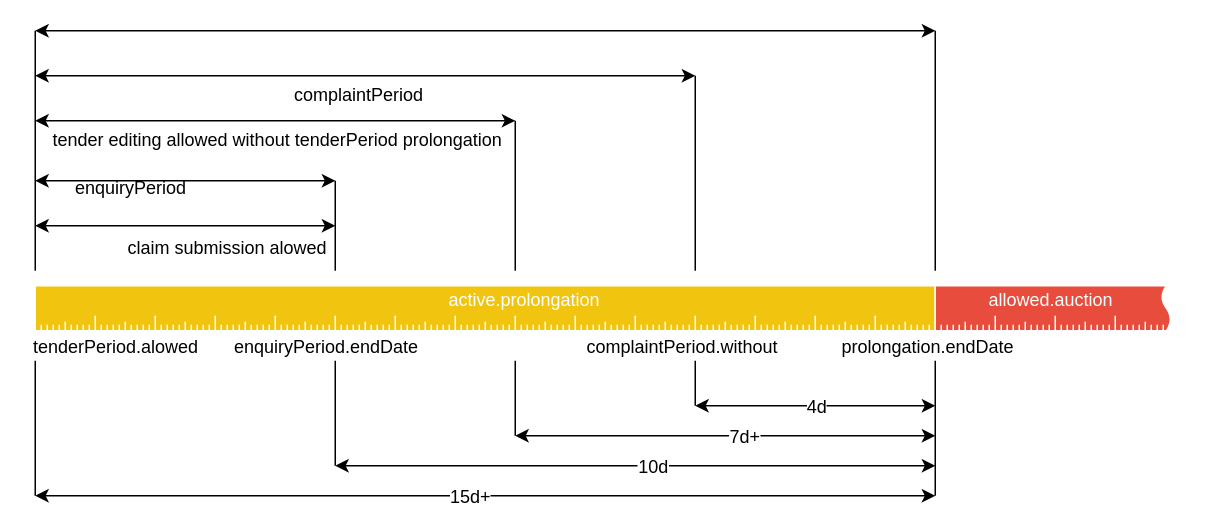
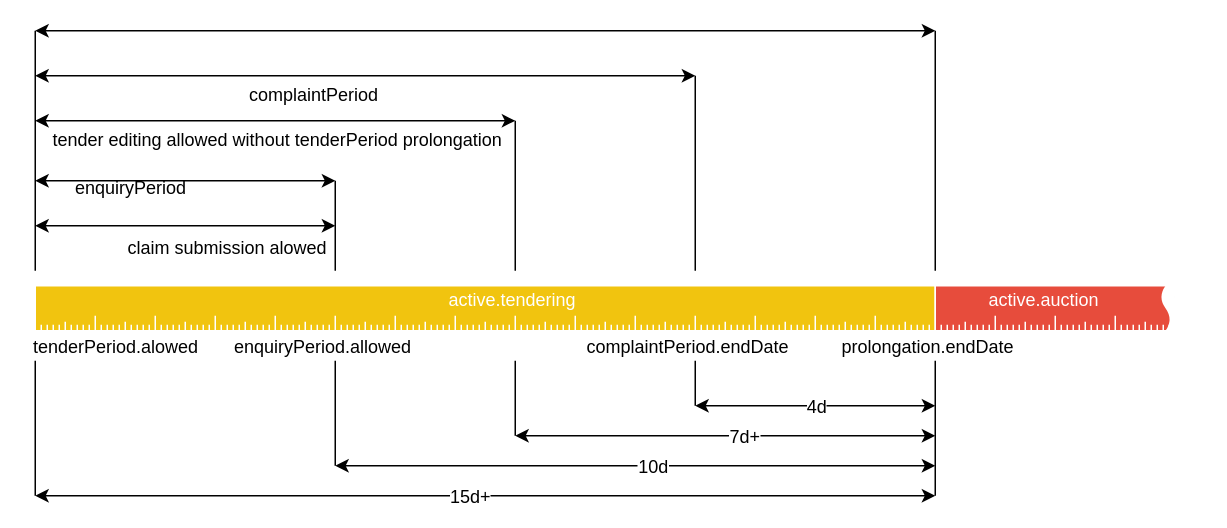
  <mxCell id="0" />
  <mxCell id="1" parent="0" />
- <mxCell id="2" value="active.prolongation" style="strokeWidth=1;shadow=0;dashed=0;align=left;shape=mxgraph.mockup.misc.ruler2;dx=40;rulerOrient=down;unitSize=10;fillColor=#f1c40f;spacingLeft=36;align=left;verticalAlign=middle;spacingBottom=10;spacingTop=0;spacingRight=0;spacing=240;strokeColor=#FFFFFF;gradientColor=none;labelPosition=center;verticalLabelPosition=middle;textDirection=ltr;html=1;fontColor=#FFFFFF;fontStyle=0" parent="1" vertex="1"><mxGeometry x="23" y="190" width="600" height="30" as="geometry" /></mxCell>
- <mxCell id="3" value="allowed.auction" style="strokeWidth=1;shadow=0;dashed=0;align=left;html=1;shape=mxgraph.mockup.misc.ruler2;dx=40;rulerOrient=down;unitSize=10;fillColor=#e74c3c;spacingLeft=36;align=left;verticalAlign=middle;spacingBottom=10;spacingTop=0;spacingRight=0;spacing=0;strokeColor=#FFFFFF;gradientColor=none;fontColor=#FFFFFF;" parent="1" vertex="1"><mxGeometry x="623" y="190" width="160" height="30" as="geometry" /></mxCell>
+ <mxCell id="2" value="active.tendering" style="strokeWidth=1;shadow=0;dashed=0;align=left;shape=mxgraph.mockup.misc.ruler2;dx=40;rulerOrient=down;unitSize=10;fillColor=#f1c40f;spacingLeft=36;align=left;verticalAlign=middle;spacingBottom=10;spacingTop=0;spacingRight=0;spacing=240;strokeColor=#FFFFFF;gradientColor=none;labelPosition=center;verticalLabelPosition=middle;textDirection=ltr;html=1;fontColor=#FFFFFF;fontStyle=0" parent="1" vertex="1"><mxGeometry x="23" y="190" width="600" height="30" as="geometry" /></mxCell>
+ <mxCell id="3" value="active.auction" style="strokeWidth=1;shadow=0;dashed=0;align=left;html=1;shape=mxgraph.mockup.misc.ruler2;dx=40;rulerOrient=down;unitSize=10;fillColor=#e74c3c;spacingLeft=36;align=left;verticalAlign=middle;spacingBottom=10;spacingTop=0;spacingRight=0;spacing=0;strokeColor=#FFFFFF;gradientColor=none;fontColor=#FFFFFF;" parent="1" vertex="1"><mxGeometry x="623" y="190" width="160" height="30" as="geometry" /></mxCell>
  <mxCell id="4" value="" style="endArrow=none;html=1;" parent="1" edge="1"><mxGeometry width="50" height="50" relative="1" as="geometry"><mxPoint x="623" y="330" as="sourcePoint" /><mxPoint x="623" y="240" as="targetPoint" /><Array as="points"><mxPoint x="623" y="290" /></Array></mxGeometry></mxCell>
  <mxCell id="5" value="" style="endArrow=classic;startArrow=classic;html=1;" parent="1" edge="1"><mxGeometry width="50" height="50" relative="1" as="geometry"><mxPoint x="463" y="270" as="sourcePoint" /><mxPoint x="623" y="270" as="targetPoint" /></mxGeometry></mxCell>
  <mxCell id="6" value="4d" style="text;html=1;resizable=0;points=[];align=center;verticalAlign=middle;labelBackgroundColor=#ffffff;" parent="5" vertex="1" connectable="0"><mxGeometry x="0.222" y="-1" relative="1" as="geometry"><mxPoint x="-17.5" y="-1" as="offset" /></mxGeometry></mxCell>
  <mxCell id="7" value="&lt;font style=&quot;font-size: 12px&quot;&gt;tenderPeriod.alowed&lt;/font&gt;" style="text;html=1;resizable=0;points=[];autosize=1;align=left;verticalAlign=top;spacingTop=-4;" parent="1" vertex="1"><mxGeometry x="20" y="221" width="140" height="20" as="geometry" /></mxCell>
- <mxCell id="8" value="&lt;font style=&quot;font-size: 12px&quot;&gt;complaintPeriod.without&lt;/font&gt;" style="text;html=1;resizable=0;points=[];autosize=1;align=left;verticalAlign=top;spacingTop=-4;" parent="1" vertex="1"><mxGeometry x="389" y="221" width="150" height="20" as="geometry" /></mxCell>
- <mxCell id="9" value="&lt;font style=&quot;font-size: 12px&quot;&gt;enquiryPeriod.endDate&lt;/font&gt;" style="text;html=1;resizable=0;points=[];autosize=1;align=left;verticalAlign=top;spacingTop=-4;" parent="1" vertex="1"><mxGeometry x="154" y="221" width="140" height="20" as="geometry" /></mxCell>
+ <mxCell id="8" value="&lt;font style=&quot;font-size: 12px&quot;&gt;complaintPeriod.endDate&lt;/font&gt;" style="text;html=1;resizable=0;points=[];autosize=1;align=left;verticalAlign=top;spacingTop=-4;" parent="1" vertex="1"><mxGeometry x="389" y="221" width="150" height="20" as="geometry" /></mxCell>
+ <mxCell id="9" value="&lt;font style=&quot;font-size: 12px&quot;&gt;enquiryPeriod.allowed&lt;/font&gt;" style="text;html=1;resizable=0;points=[];autosize=1;align=left;verticalAlign=top;spacingTop=-4;" parent="1" vertex="1"><mxGeometry x="154" y="221" width="140" height="20" as="geometry" /></mxCell>
  <mxCell id="10" value="&lt;font style=&quot;font-size: 12px&quot;&gt;prolongation.endDate&lt;/font&gt;" style="text;html=1;resizable=0;points=[];autosize=1;align=left;verticalAlign=top;spacingTop=-4;" parent="1" vertex="1"><mxGeometry x="559" y="221" width="130" height="20" as="geometry" /></mxCell>
  <mxCell id="11" value="" style="endArrow=none;html=1;" parent="1" edge="1"><mxGeometry width="50" height="50" relative="1" as="geometry"><mxPoint x="23" y="330" as="sourcePoint" /><mxPoint x="23" y="240" as="targetPoint" /><Array as="points"><mxPoint x="23" y="290" /></Array></mxGeometry></mxCell>
  <mxCell id="12" value="" style="endArrow=none;html=1;" parent="1" edge="1"><mxGeometry width="50" height="50" relative="1" as="geometry"><mxPoint x="463" y="270" as="sourcePoint" /><mxPoint x="463" y="240" as="targetPoint" /><Array as="points" /></mxGeometry></mxCell>
  <mxCell id="13" value="" style="endArrow=none;html=1;" parent="1" edge="1"><mxGeometry width="50" height="50" relative="1" as="geometry"><mxPoint x="343" y="290" as="sourcePoint" /><mxPoint x="343" y="240" as="targetPoint" /><Array as="points"><mxPoint x="343" y="290" /></Array></mxGeometry></mxCell>
  <mxCell id="14" value="" style="endArrow=none;html=1;" parent="1" edge="1"><mxGeometry width="50" height="50" relative="1" as="geometry"><mxPoint x="223" y="310" as="sourcePoint" /><mxPoint x="223" y="240" as="targetPoint" /><Array as="points"><mxPoint x="223" y="290" /></Array></mxGeometry></mxCell>
  <mxCell id="15" value="" style="endArrow=classic;startArrow=classic;html=1;" parent="1" edge="1"><mxGeometry width="50" height="50" relative="1" as="geometry"><mxPoint x="343" y="290" as="sourcePoint" /><mxPoint x="623" y="290" as="targetPoint" /></mxGeometry></mxCell>
  <mxCell id="16" value="7d+" style="text;html=1;resizable=0;points=[];align=center;verticalAlign=middle;labelBackgroundColor=#ffffff;" parent="15" vertex="1" connectable="0"><mxGeometry x="0.222" y="-1" relative="1" as="geometry"><mxPoint x="-18.5" y="-1" as="offset" /></mxGeometry></mxCell>
  <mxCell id="17" value="" style="endArrow=classic;startArrow=classic;html=1;" parent="1" edge="1"><mxGeometry width="50" height="50" relative="1" as="geometry"><mxPoint x="223" y="310" as="sourcePoint" /><mxPoint x="623" y="310" as="targetPoint" /></mxGeometry></mxCell>
  <mxCell id="18" value="10d" style="text;html=1;resizable=0;points=[];align=center;verticalAlign=middle;labelBackgroundColor=#ffffff;" parent="17" vertex="1" connectable="0"><mxGeometry x="0.222" y="-1" relative="1" as="geometry"><mxPoint x="-32.5" y="-1" as="offset" /></mxGeometry></mxCell>
  <mxCell id="19" value="" style="endArrow=classic;startArrow=classic;html=1;" parent="1" edge="1"><mxGeometry width="50" height="50" relative="1" as="geometry"><mxPoint x="23" y="330" as="sourcePoint" /><mxPoint x="623" y="330" as="targetPoint" /></mxGeometry></mxCell>
  <mxCell id="20" value="15d+" style="text;html=1;resizable=0;points=[];align=center;verticalAlign=middle;labelBackgroundColor=#ffffff;" parent="19" vertex="1" connectable="0"><mxGeometry x="0.222" y="-1" relative="1" as="geometry"><mxPoint x="-77.5" y="-1" as="offset" /></mxGeometry></mxCell>
  <mxCell id="21" value="" style="endArrow=none;html=1;" parent="1" edge="1"><mxGeometry width="50" height="50" relative="1" as="geometry"><mxPoint x="23" y="180" as="sourcePoint" /><mxPoint x="23" y="20" as="targetPoint" /><Array as="points"><mxPoint x="23" y="140" /></Array></mxGeometry></mxCell>
  <mxCell id="22" value="" style="endArrow=none;html=1;" parent="1" edge="1"><mxGeometry width="50" height="50" relative="1" as="geometry"><mxPoint x="623" y="180" as="sourcePoint" /><mxPoint x="623" y="20" as="targetPoint" /><Array as="points"><mxPoint x="623" y="130" /></Array></mxGeometry></mxCell>
  <mxCell id="23" value="" style="endArrow=none;html=1;" parent="1" edge="1"><mxGeometry width="50" height="50" relative="1" as="geometry"><mxPoint x="463" y="180" as="sourcePoint" /><mxPoint x="463" y="50" as="targetPoint" /><Array as="points"><mxPoint x="463" y="150" /></Array></mxGeometry></mxCell>
  <mxCell id="24" value="" style="endArrow=classic;startArrow=classic;html=1;" parent="1" edge="1"><mxGeometry width="50" height="50" relative="1" as="geometry"><mxPoint x="23" y="20" as="sourcePoint" /><mxPoint x="623" y="20" as="targetPoint" /></mxGeometry></mxCell>
  <mxCell id="25" value="" style="endArrow=none;html=1;" parent="1" edge="1"><mxGeometry width="50" height="50" relative="1" as="geometry"><mxPoint x="223" y="180" as="sourcePoint" /><mxPoint x="223" y="120" as="targetPoint" /><Array as="points" /></mxGeometry></mxCell>
  <mxCell id="26" value="" style="endArrow=classic;startArrow=classic;html=1;" parent="1" edge="1"><mxGeometry width="50" height="50" relative="1" as="geometry"><mxPoint x="23" y="120" as="sourcePoint" /><mxPoint x="223" y="120" as="targetPoint" /></mxGeometry></mxCell>
  <mxCell id="27" value="enquiryPeriod" style="text;html=1;resizable=0;points=[];autosize=1;align=left;verticalAlign=top;spacingTop=-4;" parent="1" vertex="1"><mxGeometry x="48" y="115" width="90" height="20" as="geometry" /></mxCell>
  <mxCell id="28" value="claim submission alowed" style="text;html=1;resizable=0;points=[];autosize=1;align=left;verticalAlign=top;spacingTop=-4;" parent="1" vertex="1"><mxGeometry x="83" y="155" width="150" height="20" as="geometry" /></mxCell>
  <mxCell id="29" value="" style="endArrow=none;html=1;" parent="1" edge="1"><mxGeometry width="50" height="50" relative="1" as="geometry"><mxPoint x="343" y="180" as="sourcePoint" /><mxPoint x="343" y="80" as="targetPoint" /><Array as="points"><mxPoint x="343" y="180" /></Array></mxGeometry></mxCell>
  <mxCell id="30" value="" style="endArrow=classic;startArrow=classic;html=1;" parent="1" edge="1"><mxGeometry width="50" height="50" relative="1" as="geometry"><mxPoint x="23" y="80" as="sourcePoint" /><mxPoint x="343" y="80" as="targetPoint" /></mxGeometry></mxCell>
  <mxCell id="31" value="tender editing allowed without tenderPeriod prolongation" style="text;html=1;resizable=0;points=[];autosize=1;align=left;verticalAlign=top;spacingTop=-4;" parent="1" vertex="1"><mxGeometry x="33" y="82.5" width="310" height="20" as="geometry" /></mxCell>
  <mxCell id="32" value="" style="endArrow=classic;startArrow=classic;html=1;" parent="1" edge="1"><mxGeometry width="50" height="50" relative="1" as="geometry"><mxPoint x="23" y="50" as="sourcePoint" /><mxPoint x="463" y="50" as="targetPoint" /></mxGeometry></mxCell>
- <mxCell id="33" value="complaintPeriod" style="text;html=1;resizable=0;points=[];autosize=1;align=left;verticalAlign=top;spacingTop=-4;" parent="1" vertex="1"><mxGeometry x="194" y="53" width="100" height="20" as="geometry" /></mxCell>
+ <mxCell id="33" value="complaintPeriod" style="text;html=1;resizable=0;points=[];autosize=1;align=left;verticalAlign=top;spacingTop=-4;" parent="1" vertex="1"><mxGeometry x="164" y="53" width="100" height="20" as="geometry" /></mxCell>
  <mxCell id="34" value="" style="endArrow=classic;startArrow=classic;html=1;" parent="1" edge="1"><mxGeometry width="50" height="50" relative="1" as="geometry"><mxPoint x="23" y="150" as="sourcePoint" /><mxPoint x="223" y="150" as="targetPoint" /></mxGeometry></mxCell>
  <mxCell id="35" value="" style="shape=tape;whiteSpace=wrap;html=1;fontSize=12;align=center;rotation=90;strokeColor=none;" vertex="1" parent="1"><mxGeometry x="766" y="197.5" width="30" height="15" as="geometry" /></mxCell>
